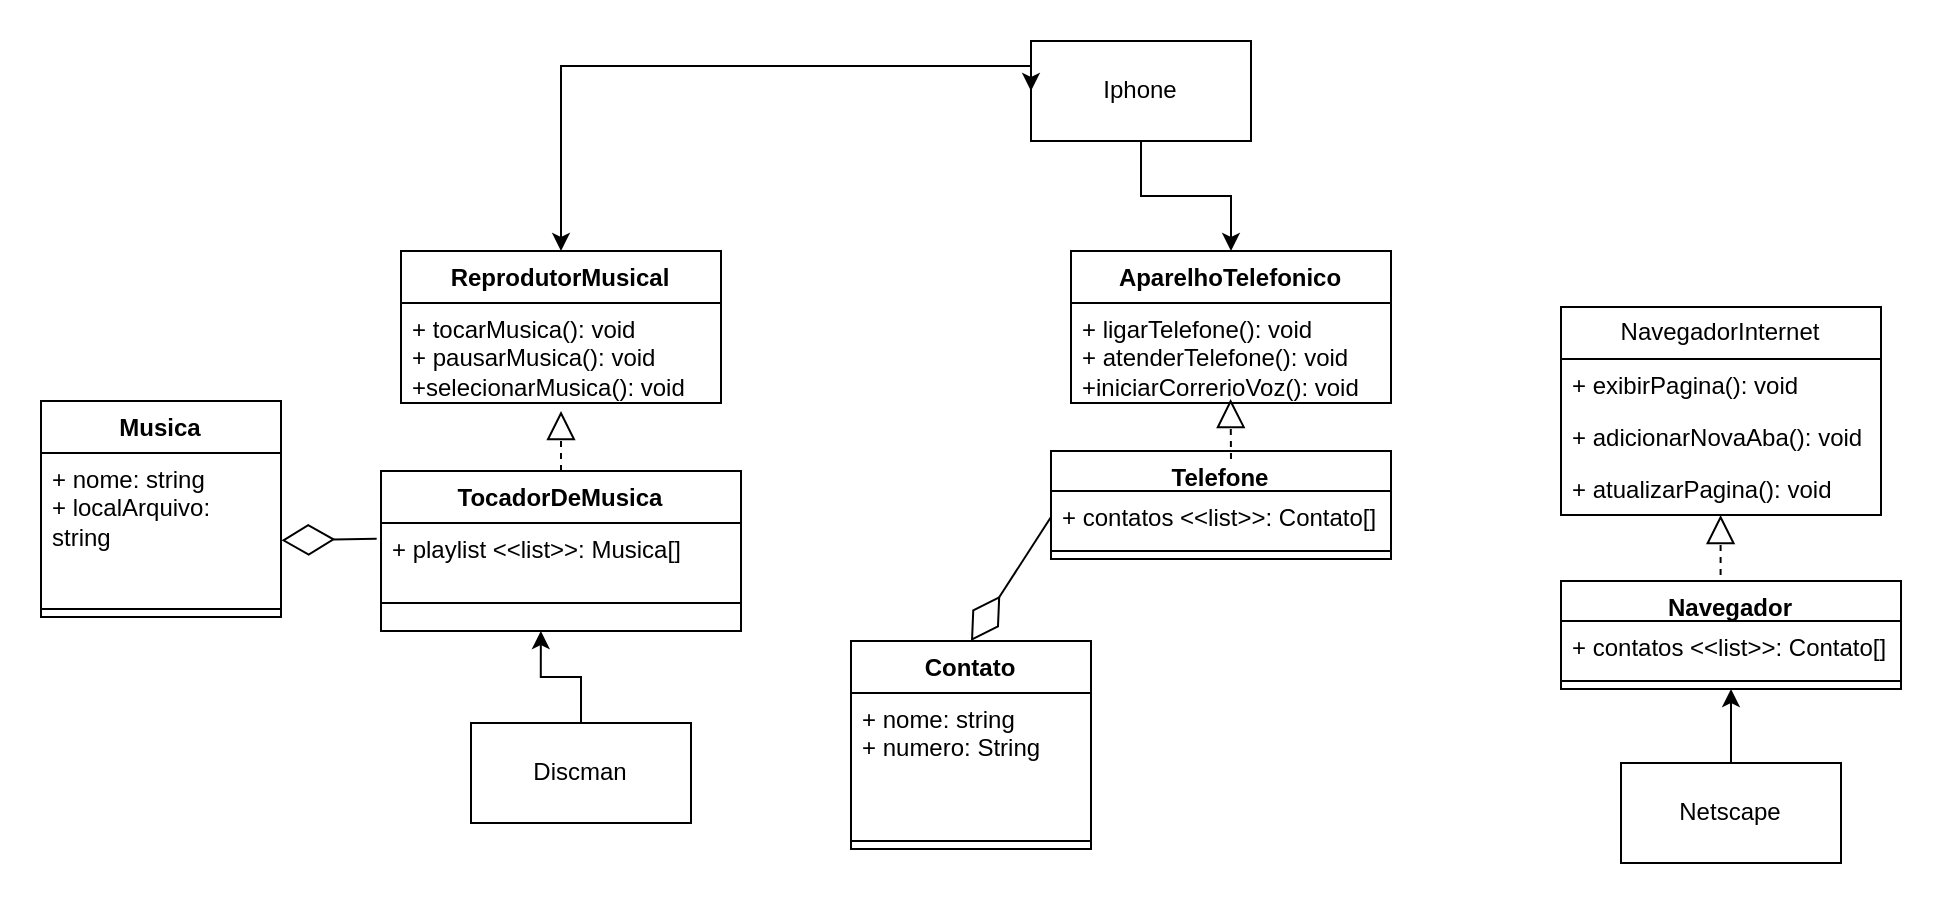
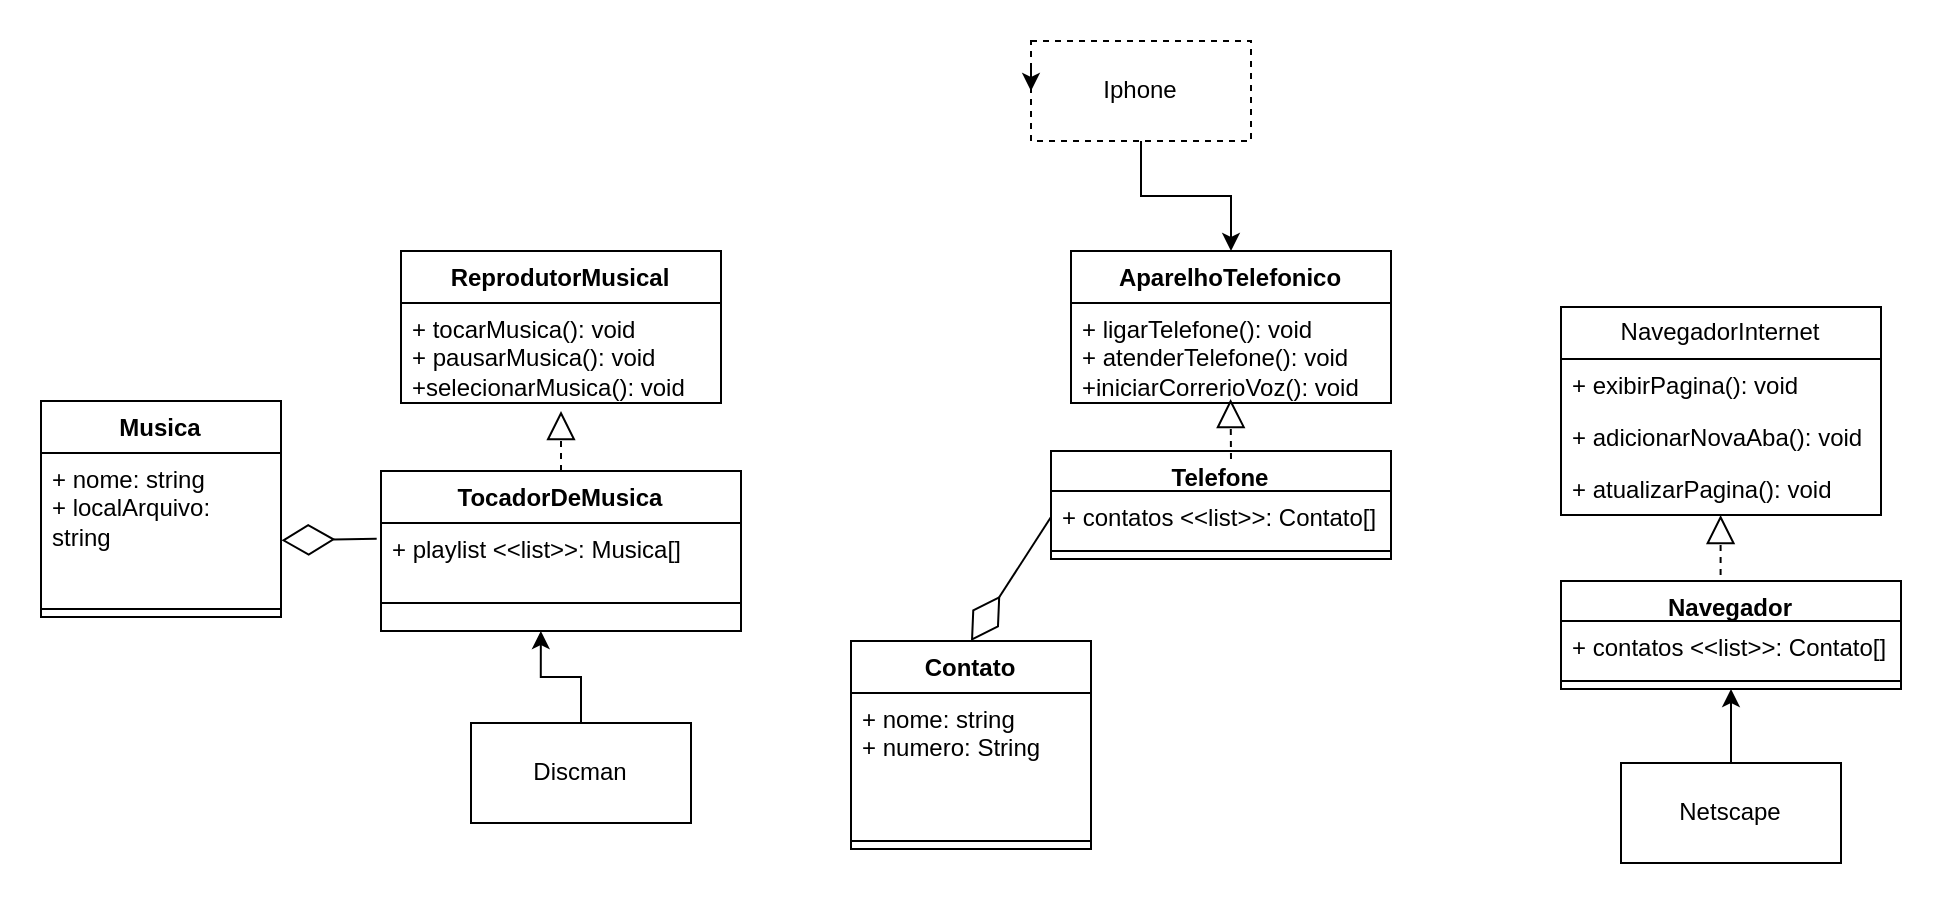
  <mxCell id="0" />
  <mxCell id="1" parent="0" />
- <mxCell id="2" style="edgeStyle=orthogonalEdgeStyle;rounded=0;orthogonalLoop=1;jettySize=auto;html=1;exitX=0;exitY=0.25;exitDx=0;exitDy=0;" edge="1" parent="1" source="4" target="5"><mxGeometry relative="1" as="geometry" /></mxCell>
  <mxCell id="3" style="edgeStyle=orthogonalEdgeStyle;rounded=0;orthogonalLoop=1;jettySize=auto;html=1;exitX=0.5;exitY=1;exitDx=0;exitDy=0;entryX=0.5;entryY=0;entryDx=0;entryDy=0;" edge="1" parent="1" source="4" target="7"><mxGeometry relative="1" as="geometry" /></mxCell>
- <mxCell id="4" value="Iphone" style="html=1;whiteSpace=wrap;" vertex="1" parent="1"><mxGeometry x="515" y="20" width="110" height="50" as="geometry" /></mxCell>
+ <mxCell id="4" value="Iphone" style="html=1;whiteSpace=wrap;dashed=1;" vertex="1" parent="1"><mxGeometry x="515" y="20" width="110" height="50" as="geometry" /></mxCell>
  <mxCell id="5" value="ReprodutorMusical" style="swimlane;fontStyle=1;align=center;verticalAlign=top;childLayout=stackLayout;horizontal=1;startSize=26;horizontalStack=0;resizeParent=1;resizeParentMax=0;resizeLast=0;collapsible=1;marginBottom=0;whiteSpace=wrap;html=1;" vertex="1" parent="1"><mxGeometry x="200" y="125" width="160" height="76" as="geometry" /></mxCell>
  <mxCell id="6" value="+ tocarMusica(): void&lt;br&gt;+ pausarMusica(): void&lt;br&gt;+selecionarMusica(): void" style="text;strokeColor=none;fillColor=none;align=left;verticalAlign=top;spacingLeft=4;spacingRight=4;overflow=hidden;rotatable=0;points=[[0,0.5],[1,0.5]];portConstraint=eastwest;whiteSpace=wrap;html=1;" vertex="1" parent="5"><mxGeometry y="26" width="160" height="50" as="geometry" /></mxCell>
  <mxCell id="7" value="AparelhoTelefonico" style="swimlane;fontStyle=1;align=center;verticalAlign=top;childLayout=stackLayout;horizontal=1;startSize=26;horizontalStack=0;resizeParent=1;resizeParentMax=0;resizeLast=0;collapsible=1;marginBottom=0;whiteSpace=wrap;html=1;" vertex="1" parent="1"><mxGeometry x="535" y="125" width="160" height="76" as="geometry" /></mxCell>
  <mxCell id="8" value="+ ligarTelefone(): void&lt;br&gt;+ atenderTelefone(): void&lt;br&gt;+iniciarCorrerioVoz(): void" style="text;strokeColor=none;fillColor=none;align=left;verticalAlign=top;spacingLeft=4;spacingRight=4;overflow=hidden;rotatable=0;points=[[0,0.5],[1,0.5]];portConstraint=eastwest;whiteSpace=wrap;html=1;" vertex="1" parent="7"><mxGeometry y="26" width="160" height="50" as="geometry" /></mxCell>
  <mxCell id="9" value="NavegadorInternet" style="swimlane;fontStyle=0;childLayout=stackLayout;horizontal=1;startSize=26;fillColor=none;horizontalStack=0;resizeParent=1;resizeParentMax=0;resizeLast=0;collapsible=1;marginBottom=0;whiteSpace=wrap;html=1;" vertex="1" parent="1"><mxGeometry x="780" y="153" width="160" height="104" as="geometry" /></mxCell>
  <mxCell id="10" value="+ exibirPagina(): void" style="text;strokeColor=none;fillColor=none;align=left;verticalAlign=top;spacingLeft=4;spacingRight=4;overflow=hidden;rotatable=0;points=[[0,0.5],[1,0.5]];portConstraint=eastwest;whiteSpace=wrap;html=1;" vertex="1" parent="9"><mxGeometry y="26" width="160" height="26" as="geometry" /></mxCell>
  <mxCell id="11" value="+&amp;nbsp;adicionarNovaAba(): void" style="text;strokeColor=none;fillColor=none;align=left;verticalAlign=top;spacingLeft=4;spacingRight=4;overflow=hidden;rotatable=0;points=[[0,0.5],[1,0.5]];portConstraint=eastwest;whiteSpace=wrap;html=1;" vertex="1" parent="9"><mxGeometry y="52" width="160" height="26" as="geometry" /></mxCell>
  <mxCell id="12" value="+&amp;nbsp;atualizarPagina(): void" style="text;strokeColor=none;fillColor=none;align=left;verticalAlign=top;spacingLeft=4;spacingRight=4;overflow=hidden;rotatable=0;points=[[0,0.5],[1,0.5]];portConstraint=eastwest;whiteSpace=wrap;html=1;" vertex="1" parent="9"><mxGeometry y="78" width="160" height="26" as="geometry" /></mxCell>
  <mxCell id="13" style="edgeStyle=orthogonalEdgeStyle;rounded=0;orthogonalLoop=1;jettySize=auto;html=1;exitX=0;exitY=0.25;exitDx=0;exitDy=0;entryX=0;entryY=0.5;entryDx=0;entryDy=0;" edge="1" parent="1" source="4" target="4"><mxGeometry relative="1" as="geometry" /></mxCell>
  <mxCell id="14" value="" style="ellipse;whiteSpace=wrap;html=1;align=center;aspect=fixed;fillColor=none;strokeColor=none;resizable=0;perimeter=centerPerimeter;rotatable=0;allowArrows=0;points=[];outlineConnect=1;" vertex="1" parent="1"><mxGeometry x="525" y="135" width="10" height="10" as="geometry" /></mxCell>
  <mxCell id="15" value="TocadorDeMusica" style="swimlane;fontStyle=1;align=center;verticalAlign=top;childLayout=stackLayout;horizontal=1;startSize=26;horizontalStack=0;resizeParent=1;resizeParentMax=0;resizeLast=0;collapsible=1;marginBottom=0;whiteSpace=wrap;html=1;" vertex="1" parent="1"><mxGeometry x="190" y="235" width="180" height="80" as="geometry" /></mxCell>
  <mxCell id="16" value="+ playlist &amp;lt;&amp;lt;list&amp;gt;&amp;gt;: Musica[]&amp;nbsp;" style="text;strokeColor=none;fillColor=none;align=left;verticalAlign=top;spacingLeft=4;spacingRight=4;overflow=hidden;rotatable=0;points=[[0,0.5],[1,0.5]];portConstraint=eastwest;whiteSpace=wrap;html=1;" vertex="1" parent="15"><mxGeometry y="26" width="180" height="26" as="geometry" /></mxCell>
  <mxCell id="17" value="" style="line;strokeWidth=1;fillColor=none;align=left;verticalAlign=middle;spacingTop=-1;spacingLeft=3;spacingRight=3;rotatable=0;labelPosition=right;points=[];portConstraint=eastwest;strokeColor=inherit;" vertex="1" parent="15"><mxGeometry y="52" width="180" height="28" as="geometry" /></mxCell>
  <mxCell id="18" value="Telefone" style="swimlane;fontStyle=1;align=center;verticalAlign=top;childLayout=stackLayout;horizontal=1;startSize=20;horizontalStack=0;resizeParent=1;resizeParentMax=0;resizeLast=0;collapsible=1;marginBottom=0;whiteSpace=wrap;html=1;" vertex="1" parent="1"><mxGeometry x="525" y="225" width="170" height="54" as="geometry" /></mxCell>
  <mxCell id="19" value="+ contatos &amp;lt;&amp;lt;list&amp;gt;&amp;gt;: Contato[]" style="text;strokeColor=none;fillColor=none;align=left;verticalAlign=top;spacingLeft=4;spacingRight=4;overflow=hidden;rotatable=0;points=[[0,0.5],[1,0.5]];portConstraint=eastwest;whiteSpace=wrap;html=1;" vertex="1" parent="18"><mxGeometry y="20" width="170" height="26" as="geometry" /></mxCell>
  <mxCell id="20" value="" style="line;strokeWidth=1;fillColor=none;align=left;verticalAlign=middle;spacingTop=-1;spacingLeft=3;spacingRight=3;rotatable=0;labelPosition=right;points=[];portConstraint=eastwest;strokeColor=inherit;" vertex="1" parent="18"><mxGeometry y="46" width="170" height="8" as="geometry" /></mxCell>
  <mxCell id="21" value="" style="ellipse;whiteSpace=wrap;html=1;align=center;aspect=fixed;fillColor=none;strokeColor=none;resizable=0;perimeter=centerPerimeter;rotatable=0;allowArrows=0;points=[];outlineConnect=1;" vertex="1" parent="1"><mxGeometry x="705" y="255" width="10" height="10" as="geometry" /></mxCell>
  <mxCell id="22" value="" style="endArrow=block;dashed=1;endFill=0;endSize=12;html=1;rounded=0;exitX=0.5;exitY=0;exitDx=0;exitDy=0;" edge="1" parent="1" source="15"><mxGeometry width="160" relative="1" as="geometry"><mxPoint x="240" y="224" as="sourcePoint" /><mxPoint x="280" y="205" as="targetPoint" /></mxGeometry></mxCell>
  <mxCell id="23" value="" style="endArrow=block;dashed=1;endFill=0;endSize=12;html=1;rounded=0;" edge="1" parent="1"><mxGeometry width="160" relative="1" as="geometry"><mxPoint x="615" y="229" as="sourcePoint" /><mxPoint x="614.8" y="199" as="targetPoint" /></mxGeometry></mxCell>
  <mxCell id="24" value="" style="endArrow=block;dashed=1;endFill=0;endSize=12;html=1;rounded=0;exitX=0.5;exitY=0;exitDx=0;exitDy=0;" edge="1" parent="1"><mxGeometry width="160" relative="1" as="geometry"><mxPoint x="859.8" y="287" as="sourcePoint" /><mxPoint x="859.8" y="257" as="targetPoint" /></mxGeometry></mxCell>
  <mxCell id="25" value="Musica" style="swimlane;fontStyle=1;align=center;verticalAlign=top;childLayout=stackLayout;horizontal=1;startSize=26;horizontalStack=0;resizeParent=1;resizeParentMax=0;resizeLast=0;collapsible=1;marginBottom=0;whiteSpace=wrap;html=1;" vertex="1" parent="1"><mxGeometry x="20" y="200" width="120" height="108" as="geometry" /></mxCell>
  <mxCell id="26" value="+ nome: string&lt;br&gt;+ localArquivo: string" style="text;strokeColor=none;fillColor=none;align=left;verticalAlign=top;spacingLeft=4;spacingRight=4;overflow=hidden;rotatable=0;points=[[0,0.5],[1,0.5]];portConstraint=eastwest;whiteSpace=wrap;html=1;" vertex="1" parent="25"><mxGeometry y="26" width="120" height="74" as="geometry" /></mxCell>
  <mxCell id="27" value="" style="line;strokeWidth=1;fillColor=none;align=left;verticalAlign=middle;spacingTop=-1;spacingLeft=3;spacingRight=3;rotatable=0;labelPosition=right;points=[];portConstraint=eastwest;strokeColor=inherit;" vertex="1" parent="25"><mxGeometry y="100" width="120" height="8" as="geometry" /></mxCell>
  <mxCell id="28" style="edgeStyle=orthogonalEdgeStyle;rounded=0;orthogonalLoop=1;jettySize=auto;html=1;entryX=0.444;entryY=1;entryDx=0;entryDy=0;entryPerimeter=0;" edge="1" parent="1" source="29" target="17"><mxGeometry relative="1" as="geometry" /></mxCell>
  <mxCell id="29" value="Discman" style="html=1;whiteSpace=wrap;" vertex="1" parent="1"><mxGeometry x="235" y="361" width="110" height="50" as="geometry" /></mxCell>
  <mxCell id="30" value="" style="endArrow=diamondThin;endFill=0;endSize=24;html=1;rounded=0;entryX=1.002;entryY=0.59;entryDx=0;entryDy=0;entryPerimeter=0;exitX=-0.012;exitY=0.301;exitDx=0;exitDy=0;exitPerimeter=0;" edge="1" parent="1" source="16" target="26"><mxGeometry width="160" relative="1" as="geometry"><mxPoint x="310" y="320" as="sourcePoint" /><mxPoint x="470" y="320" as="targetPoint" /></mxGeometry></mxCell>
  <mxCell id="31" value="Contato" style="swimlane;fontStyle=1;align=center;verticalAlign=top;childLayout=stackLayout;horizontal=1;startSize=26;horizontalStack=0;resizeParent=1;resizeParentMax=0;resizeLast=0;collapsible=1;marginBottom=0;whiteSpace=wrap;html=1;" vertex="1" parent="1"><mxGeometry x="425" y="320" width="120" height="104" as="geometry" /></mxCell>
  <mxCell id="32" value="+ nome: string&lt;br&gt;+ numero: String" style="text;strokeColor=none;fillColor=none;align=left;verticalAlign=top;spacingLeft=4;spacingRight=4;overflow=hidden;rotatable=0;points=[[0,0.5],[1,0.5]];portConstraint=eastwest;whiteSpace=wrap;html=1;" vertex="1" parent="31"><mxGeometry y="26" width="120" height="70" as="geometry" /></mxCell>
  <mxCell id="33" value="" style="line;strokeWidth=1;fillColor=none;align=left;verticalAlign=middle;spacingTop=-1;spacingLeft=3;spacingRight=3;rotatable=0;labelPosition=right;points=[];portConstraint=eastwest;strokeColor=inherit;" vertex="1" parent="31"><mxGeometry y="96" width="120" height="8" as="geometry" /></mxCell>
  <mxCell id="34" value="" style="endArrow=diamondThin;endFill=0;endSize=24;html=1;rounded=0;entryX=0.5;entryY=0;entryDx=0;entryDy=0;exitX=0;exitY=0.5;exitDx=0;exitDy=0;" edge="1" parent="1" source="19" target="31"><mxGeometry width="160" relative="1" as="geometry"><mxPoint x="583" y="315" as="sourcePoint" /><mxPoint x="515" y="351" as="targetPoint" /></mxGeometry></mxCell>
  <mxCell id="35" style="edgeStyle=orthogonalEdgeStyle;rounded=0;orthogonalLoop=1;jettySize=auto;html=1;entryX=0.5;entryY=1;entryDx=0;entryDy=0;" edge="1" parent="1" source="36" target="37"><mxGeometry relative="1" as="geometry" /></mxCell>
  <mxCell id="36" value="Netscape" style="html=1;whiteSpace=wrap;" vertex="1" parent="1"><mxGeometry x="810" y="381" width="110" height="50" as="geometry" /></mxCell>
  <mxCell id="37" value="Navegador" style="swimlane;fontStyle=1;align=center;verticalAlign=top;childLayout=stackLayout;horizontal=1;startSize=20;horizontalStack=0;resizeParent=1;resizeParentMax=0;resizeLast=0;collapsible=1;marginBottom=0;whiteSpace=wrap;html=1;" vertex="1" parent="1"><mxGeometry x="780" y="290" width="170" height="54" as="geometry" /></mxCell>
  <mxCell id="38" value="+ contatos &amp;lt;&amp;lt;list&amp;gt;&amp;gt;: Contato[]" style="text;strokeColor=none;fillColor=none;align=left;verticalAlign=top;spacingLeft=4;spacingRight=4;overflow=hidden;rotatable=0;points=[[0,0.5],[1,0.5]];portConstraint=eastwest;whiteSpace=wrap;html=1;" vertex="1" parent="37"><mxGeometry y="20" width="170" height="26" as="geometry" /></mxCell>
  <mxCell id="39" value="" style="line;strokeWidth=1;fillColor=none;align=left;verticalAlign=middle;spacingTop=-1;spacingLeft=3;spacingRight=3;rotatable=0;labelPosition=right;points=[];portConstraint=eastwest;strokeColor=inherit;" vertex="1" parent="37"><mxGeometry y="46" width="170" height="8" as="geometry" /></mxCell>
  <mxCell id="40" value="" style="ellipse;whiteSpace=wrap;html=1;align=center;aspect=fixed;fillColor=none;strokeColor=none;resizable=0;perimeter=centerPerimeter;rotatable=0;allowArrows=0;points=[];outlineConnect=1;" vertex="1" parent="1"><mxGeometry x="822.5" y="381" width="10" height="10" as="geometry" /></mxCell>
